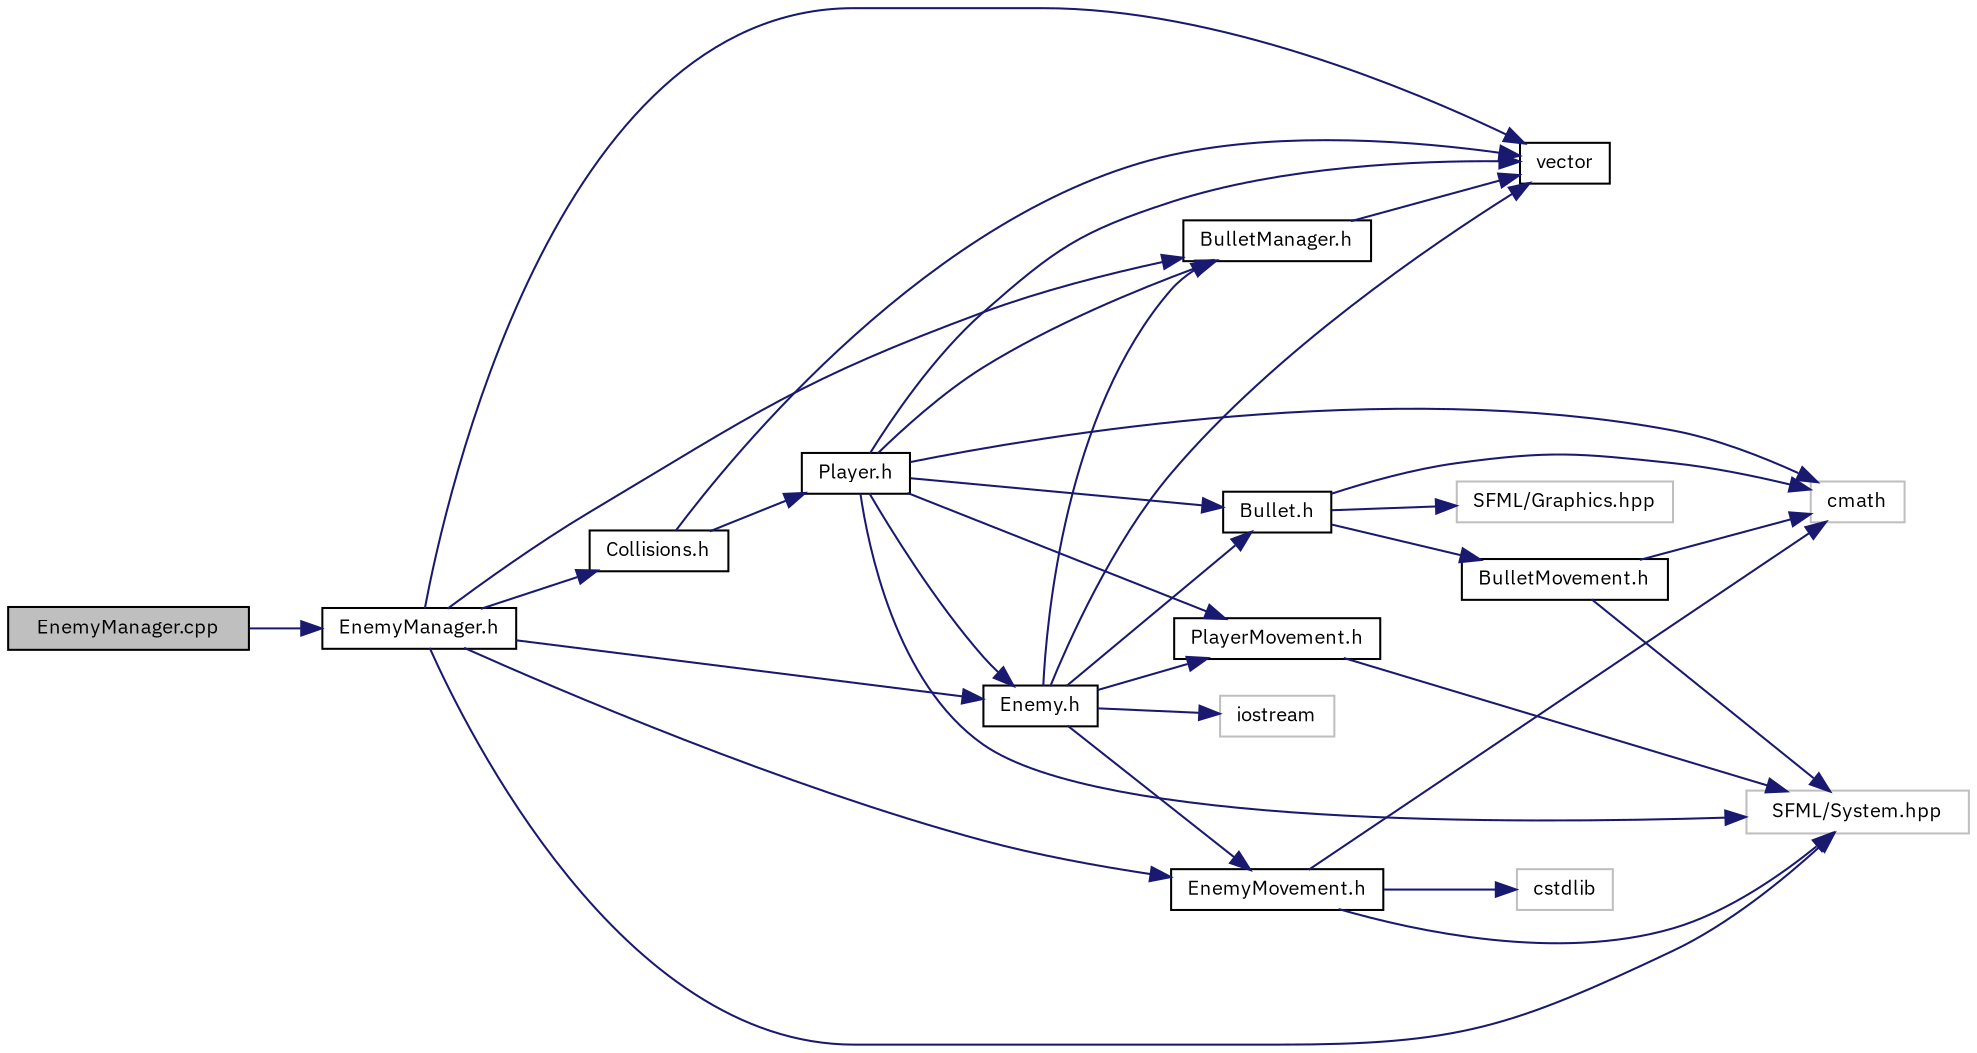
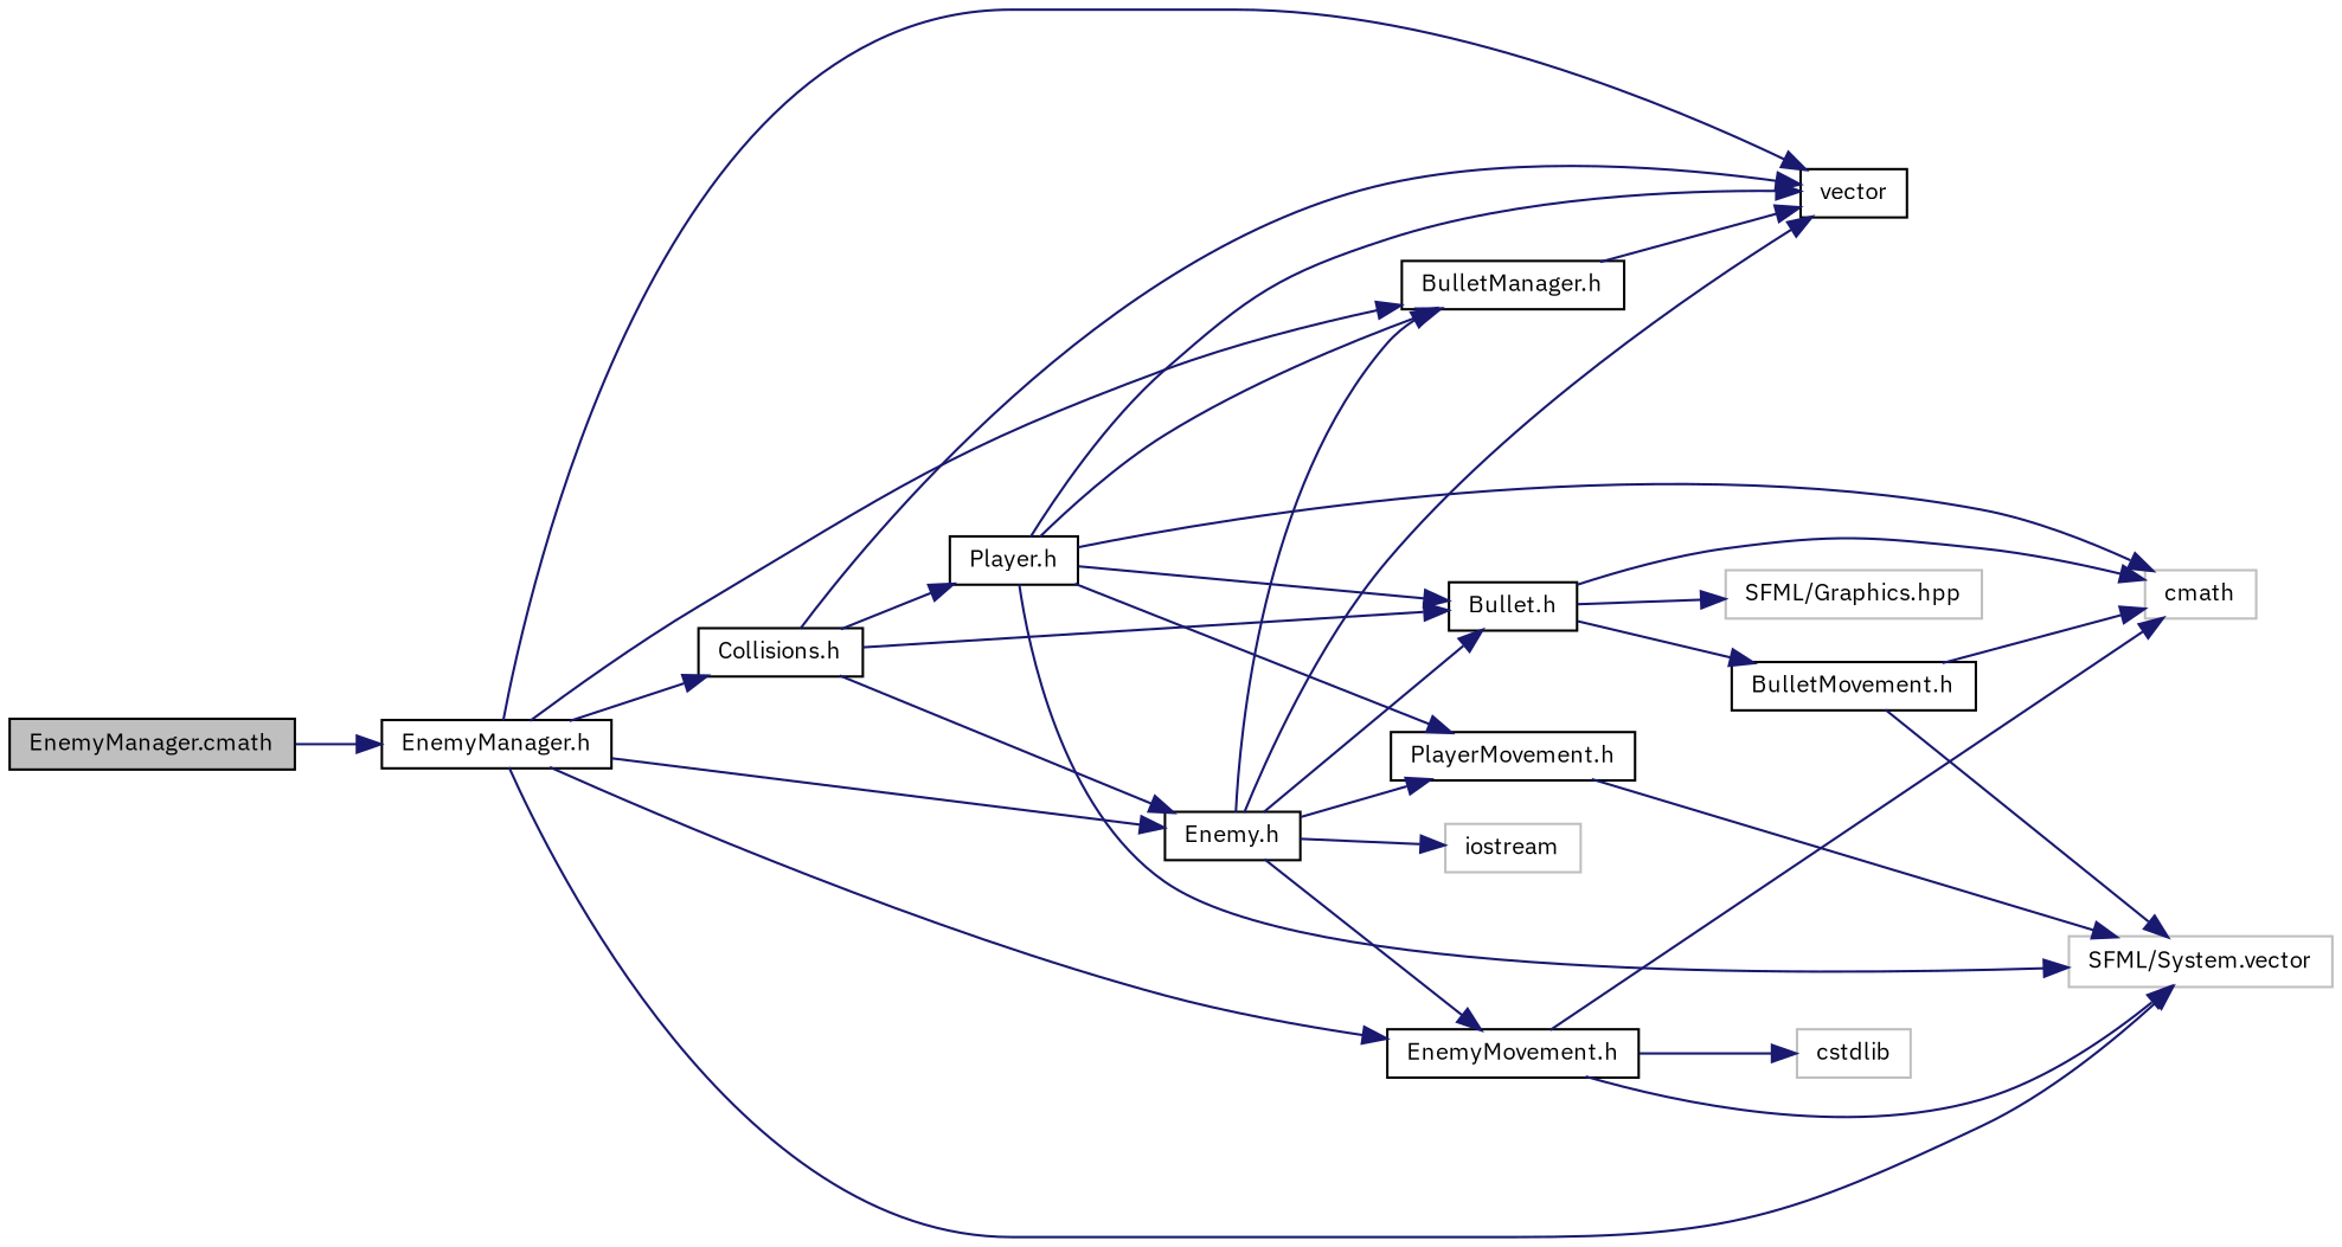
  digraph {
    fontname="IBM Plex Sans"
    rankdir=LR
    node [color=black fillcolor=white fontname="IBM Plex Sans" fontsize=10 shape=record style=filled]
    edge [color=midnightblue fontname="IBM Plex Sans" fontsize=10 labelfontname=Helvetica labelfontsize=10 style=solid]
-   n1 [fillcolor=grey75 fontcolor=black height=0.2 label="EnemyManager.cpp" width=0.4]
+   n1 [fillcolor=grey75 fontcolor=black height=0.2 label="EnemyManager.cmath" width=0.4]
    n2 [height=0.2 label="EnemyManager.h" width=0.4]
    n3 [height=0.2 label=vector width=0.4]
-   n4 [color=grey75 height=0.2 label="SFML/System.hpp" width=0.4]
+   n4 [color=grey75 height=0.2 label="SFML/System.vector" width=0.4]
    n5 [height=0.2 label="Enemy.h" width=0.4]
    n6 [height=0.2 label="EnemyMovement.h" width=0.4]
    n7 [height=0.2 label="BulletManager.h" width=0.4]
    n8 [height=0.2 label="Collisions.h" width=0.4]
    n9 [height=0.2 label="Bullet.h" width=0.4]
    n10 [color=grey75 height=0.2 label=iostream width=0.4]
    n11 [height=0.2 label="PlayerMovement.h" width=0.4]
    n12 [color=grey75 height=0.2 label=cstdlib width=0.4]
    n13 [color=grey75 height=0.2 label=cmath width=0.4]
    n14 [height=0.2 label="Player.h" width=0.4]
    n15 [height=0.2 label="BulletMovement.h" width=0.4]
    n16 [color=grey75 height=0.2 label="SFML/Graphics.hpp" width=0.4]
    n1 -> n2
    n2 -> n3
    n2 -> n4
    n2 -> n5
    n2 -> n6
    n2 -> n7
    n2 -> n8
    n5 -> n3
    n5 -> n6
    n5 -> n7
    n5 -> n9
    n5 -> n10
    n5 -> n11
    n6 -> n4
    n6 -> n12
    n6 -> n13
    n7 -> n3
    n8 -> n3
-   n14 -> n5
+   n8 -> n5
+   n8 -> n9
    n8 -> n14
    n9 -> n13
    n9 -> n15
    n9 -> n16
    n11 -> n4
    n14 -> n3
    n14 -> n4
    n14 -> n7
    n14 -> n9
    n14 -> n11
    n14 -> n13
    n15 -> n4
    n15 -> n13
  }
